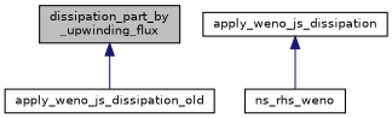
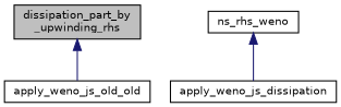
  digraph {
    rankdir=TB
    node [color=black fontname=Helvetica fontsize=10 shape=record]
    edge [color=midnightblue dir=back fontname=Helvetica fontsize=10 labelfontname=Helvetica labelfontsize=10 style=solid]
-   n1 [fillcolor=grey75 fontcolor=black height=0.2 label="dissipation_part_by\l_upwinding_flux" style=filled width=0.4]
-   n2 [height=0.2 label=apply_weno_js_dissipation_old width=0.4]
+   n1 [fillcolor=grey75 fontcolor=black height=0.2 label="dissipation_part_by\l_upwinding_rhs" style=filled width=0.4]
+   n2 [height=0.2 label=apply_weno_js_old_old width=0.4]
    n3 [height=0.2 label=apply_weno_js_dissipation width=0.4]
    n4 [height=0.2 label=ns_rhs_weno width=0.4]
    n1 -> n2
-   n3 -> n4
+   n4 -> n3
  }
